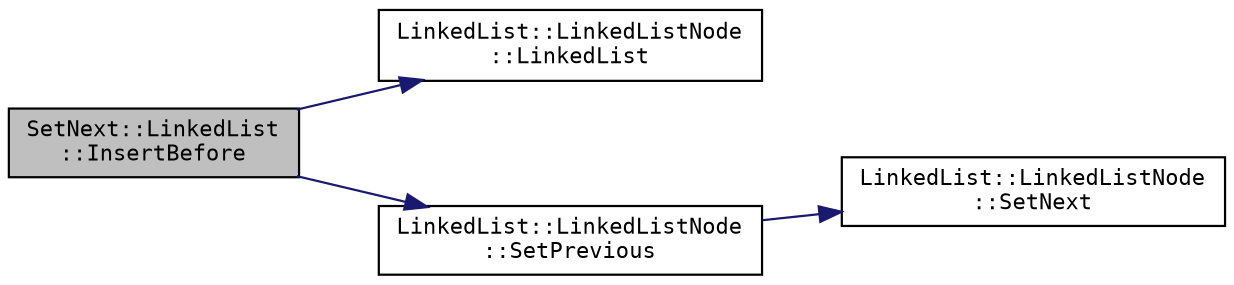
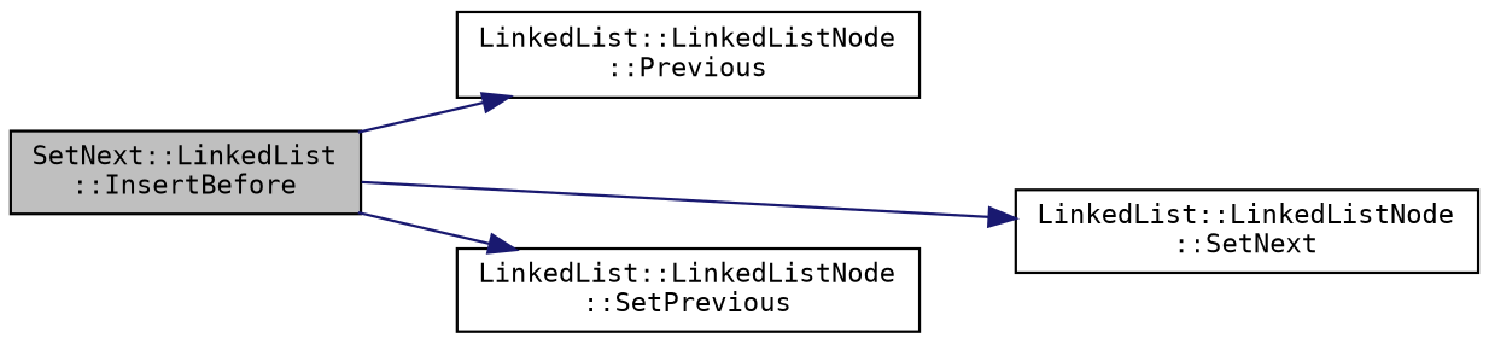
  digraph {
    fontname="DejaVu Sans Mono"
    rankdir=LR
    node [color=black fillcolor=white fontname="DejaVu Sans Mono" fontsize=10 shape=record style=filled]
    edge [color=midnightblue fontname="DejaVu Sans Mono" fontsize=10 labelfontname=Helvetica labelfontsize=10 style=solid]
    n1 [fillcolor=grey75 fontcolor=black height=0.2 label="SetNext::LinkedList\l::InsertBefore" width=0.4]
-   n2 [height=0.2 label="LinkedList::LinkedListNode\l::LinkedList" width=0.4]
+   n2 [height=0.2 label="LinkedList::LinkedListNode\l::Previous" width=0.4]
    n3 [height=0.2 label="LinkedList::LinkedListNode\l::SetNext" width=0.4]
    n4 [height=0.2 label="LinkedList::LinkedListNode\l::SetPrevious" width=0.4]
    n1 -> n2
-   n4 -> n3
+   n1 -> n3
    n1 -> n4
  }
